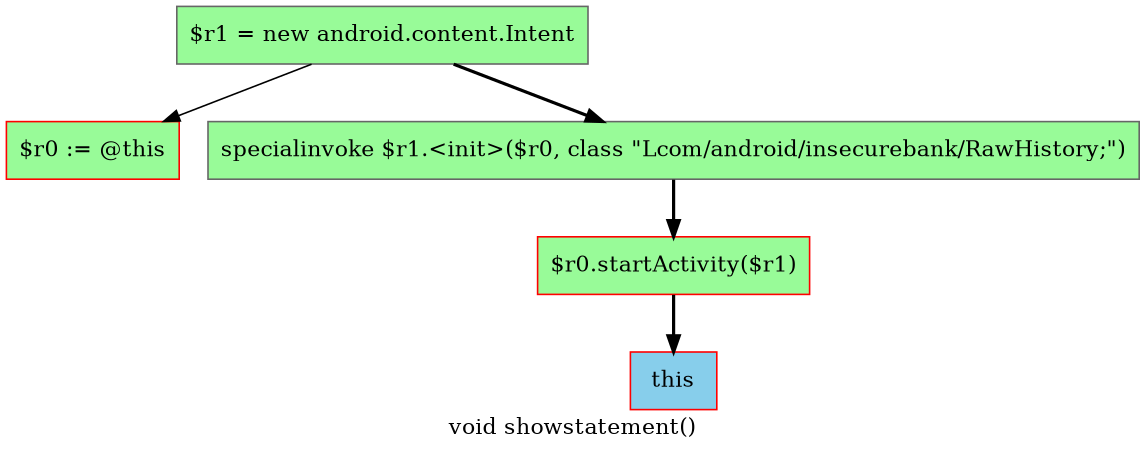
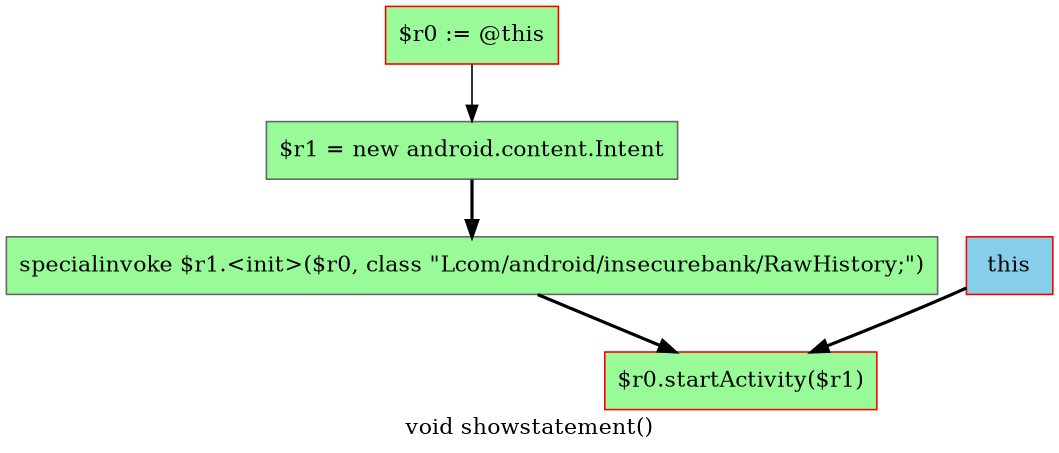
  digraph {
    label="void showstatement()"
    node [color=red fillcolor=palegreen shape=box style=filled]
    edge [style=bold]
    n1 [label="$r0 := @this"]
    n2 [color=gray40 label="$r1 = new android.content.Intent"]
    n3 [color=gray40 label="specialinvoke $r1.<init>($r0, class \"Lcom/android/insecurebank/RawHistory;\")"]
    n4 [label="$r0.startActivity($r1)"]
    n5 [fillcolor=skyblue label=this]
-   n2 -> n1 [style=solid]
+   n1 -> n2 [style=solid]
    n2 -> n3
    n3 -> n4
-   n4 -> n5
+   n5 -> n4
  }
